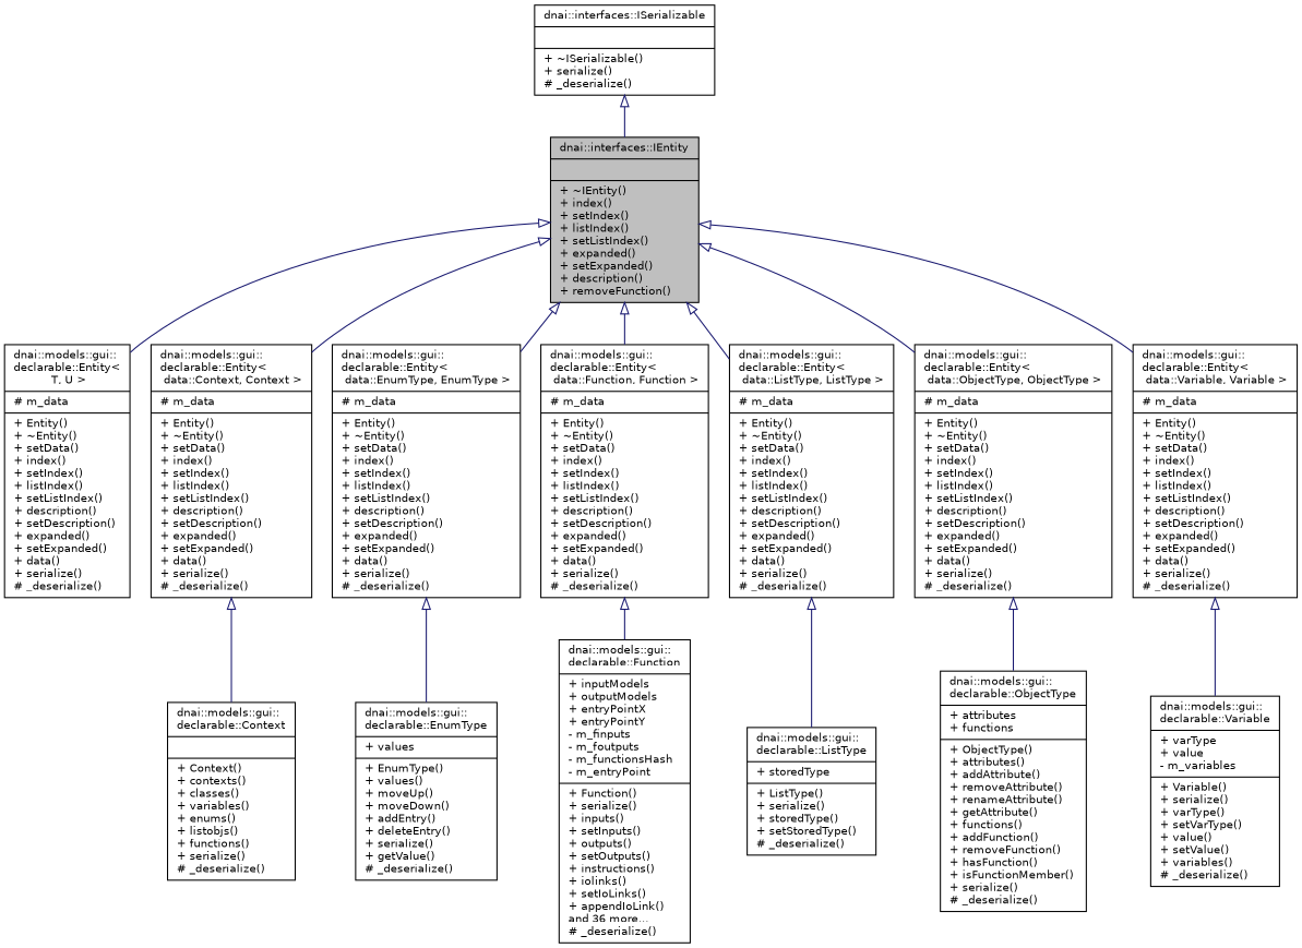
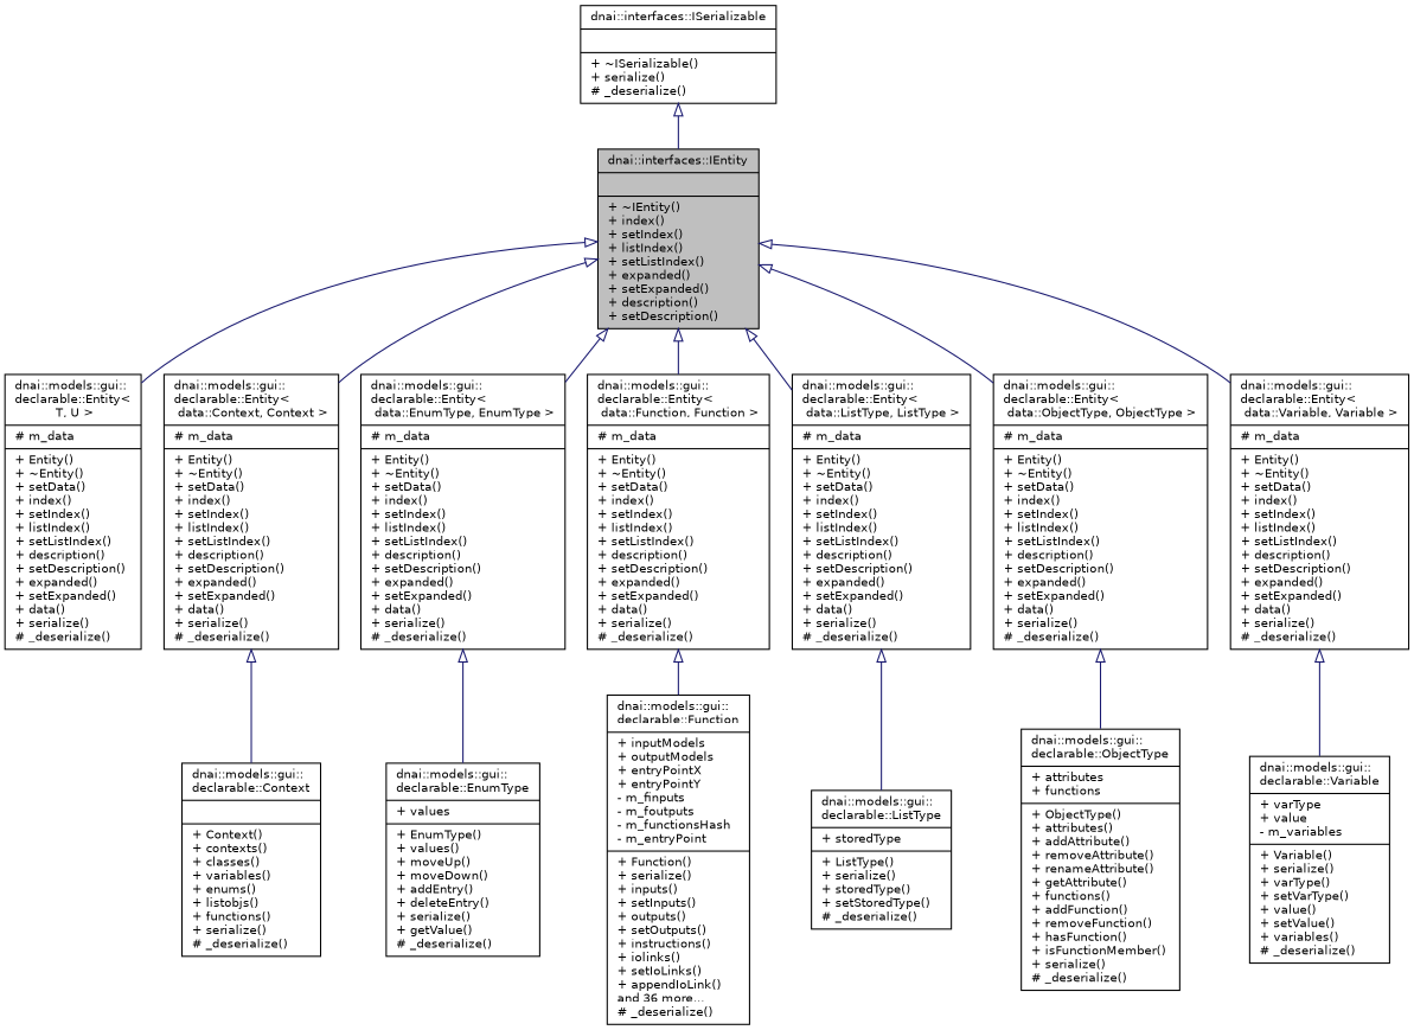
  digraph {
    node [color=black fillcolor=white fontname=Helvetica fontsize=10 shape=record style=filled]
    edge [arrowtail=onormal color=midnightblue dir=back fontname=Helvetica fontsize=10 labelfontname=Helvetica labelfontsize=10 style=solid]
-   n1 [fillcolor=grey75 fontcolor=black height=0.2 label="{dnai::interfaces::IEntity\n||+ ~IEntity()\l+ index()\l+ setIndex()\l+ listIndex()\l+ setListIndex()\l+ expanded()\l+ setExpanded()\l+ description()\l+ removeFunction()\l}" width=0.4]
+   n1 [fillcolor=grey75 fontcolor=black height=0.2 label="{dnai::interfaces::IEntity\n||+ ~IEntity()\l+ index()\l+ setIndex()\l+ listIndex()\l+ setListIndex()\l+ expanded()\l+ setExpanded()\l+ description()\l+ setDescription()\l}" width=0.4]
    n2 [height=0.2 label="{dnai::models::gui::\ldeclarable::Entity\<\l T, U \>\n|# m_data\l|+ Entity()\l+ ~Entity()\l+ setData()\l+ index()\l+ setIndex()\l+ listIndex()\l+ setListIndex()\l+ description()\l+ setDescription()\l+ expanded()\l+ setExpanded()\l+ data()\l+ serialize()\l# _deserialize()\l}" width=0.4]
    n3 [height=0.2 label="{dnai::models::gui::\ldeclarable::Entity\<\l data::Context, Context \>\n|# m_data\l|+ Entity()\l+ ~Entity()\l+ setData()\l+ index()\l+ setIndex()\l+ listIndex()\l+ setListIndex()\l+ description()\l+ setDescription()\l+ expanded()\l+ setExpanded()\l+ data()\l+ serialize()\l# _deserialize()\l}" width=0.4]
    n4 [height=0.2 label="{dnai::models::gui::\ldeclarable::Entity\<\l data::EnumType, EnumType \>\n|# m_data\l|+ Entity()\l+ ~Entity()\l+ setData()\l+ index()\l+ setIndex()\l+ listIndex()\l+ setListIndex()\l+ description()\l+ setDescription()\l+ expanded()\l+ setExpanded()\l+ data()\l+ serialize()\l# _deserialize()\l}" width=0.4]
    n5 [height=0.2 label="{dnai::models::gui::\ldeclarable::Entity\<\l data::Function, Function \>\n|# m_data\l|+ Entity()\l+ ~Entity()\l+ setData()\l+ index()\l+ setIndex()\l+ listIndex()\l+ setListIndex()\l+ description()\l+ setDescription()\l+ expanded()\l+ setExpanded()\l+ data()\l+ serialize()\l# _deserialize()\l}" width=0.4]
    n6 [height=0.2 label="{dnai::models::gui::\ldeclarable::Entity\<\l data::ListType, ListType \>\n|# m_data\l|+ Entity()\l+ ~Entity()\l+ setData()\l+ index()\l+ setIndex()\l+ listIndex()\l+ setListIndex()\l+ description()\l+ setDescription()\l+ expanded()\l+ setExpanded()\l+ data()\l+ serialize()\l# _deserialize()\l}" width=0.4]
    n7 [height=0.2 label="{dnai::models::gui::\ldeclarable::Entity\<\l data::ObjectType, ObjectType \>\n|# m_data\l|+ Entity()\l+ ~Entity()\l+ setData()\l+ index()\l+ setIndex()\l+ listIndex()\l+ setListIndex()\l+ description()\l+ setDescription()\l+ expanded()\l+ setExpanded()\l+ data()\l+ serialize()\l# _deserialize()\l}" width=0.4]
    n8 [height=0.2 label="{dnai::models::gui::\ldeclarable::Entity\<\l data::Variable, Variable \>\n|# m_data\l|+ Entity()\l+ ~Entity()\l+ setData()\l+ index()\l+ setIndex()\l+ listIndex()\l+ setListIndex()\l+ description()\l+ setDescription()\l+ expanded()\l+ setExpanded()\l+ data()\l+ serialize()\l# _deserialize()\l}" width=0.4]
    n9 [height=0.2 label="{dnai::interfaces::ISerializable\n||+ ~ISerializable()\l+ serialize()\l# _deserialize()\l}" width=0.4]
    n10 [height=0.2 label="{dnai::models::gui::\ldeclarable::Context\n||+ Context()\l+ contexts()\l+ classes()\l+ variables()\l+ enums()\l+ listobjs()\l+ functions()\l+ serialize()\l# _deserialize()\l}" width=0.4]
    n11 [height=0.2 label="{dnai::models::gui::\ldeclarable::EnumType\n|+ values\l|+ EnumType()\l+ values()\l+ moveUp()\l+ moveDown()\l+ addEntry()\l+ deleteEntry()\l+ serialize()\l+ getValue()\l# _deserialize()\l}" width=0.4]
    n12 [height=0.2 label="{dnai::models::gui::\ldeclarable::Function\n|+ inputModels\l+ outputModels\l+ entryPointX\l+ entryPointY\l- m_finputs\l- m_foutputs\l- m_functionsHash\l- m_entryPoint\l|+ Function()\l+ serialize()\l+ inputs()\l+ setInputs()\l+ outputs()\l+ setOutputs()\l+ instructions()\l+ iolinks()\l+ setIoLinks()\l+ appendIoLink()\land 36 more...\l# _deserialize()\l}" width=0.4]
    n13 [height=0.2 label="{dnai::models::gui::\ldeclarable::ListType\n|+ storedType\l|+ ListType()\l+ serialize()\l+ storedType()\l+ setStoredType()\l# _deserialize()\l}" width=0.4]
    n14 [height=0.2 label="{dnai::models::gui::\ldeclarable::ObjectType\n|+ attributes\l+ functions\l|+ ObjectType()\l+ attributes()\l+ addAttribute()\l+ removeAttribute()\l+ renameAttribute()\l+ getAttribute()\l+ functions()\l+ addFunction()\l+ removeFunction()\l+ hasFunction()\l+ isFunctionMember()\l+ serialize()\l# _deserialize()\l}" width=0.4]
    n15 [height=0.2 label="{dnai::models::gui::\ldeclarable::Variable\n|+ varType\l+ value\l- m_variables\l|+ Variable()\l+ serialize()\l+ varType()\l+ setVarType()\l+ value()\l+ setValue()\l+ variables()\l# _deserialize()\l}" width=0.4]
    n1 -> n2
    n1 -> n3
    n1 -> n4
    n1 -> n5
    n1 -> n6
    n1 -> n7
    n1 -> n8
    n3 -> n10
    n4 -> n11
    n5 -> n12
    n6 -> n13
    n7 -> n14
    n8 -> n15
    n9 -> n1
  }
